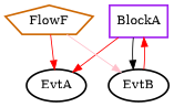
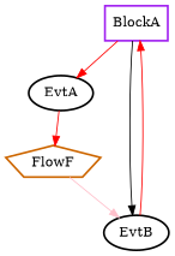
  digraph {
    node [bpid=8 color=black cpu=0 fid=1 fillcolor=white gid=5 pattern=A penwidth=2 shape=oval sid=2 style=filled toffs=0 tperiod=100000000 type=tmsg]
    edge [color=red type=defdst]
    BlockA [color=purple patexit=1 qlo=1 shape=rectangle type=block]
    EvtA [evtno=0 par=1]
    EvtB [evtno=0 par=2]
    FlowF [color=darkorange3 patentry=1 reps=5 shape=pentagon type=flow]
    BlockA -> EvtA
    BlockA -> EvtB [color=black type=altdst]
    EvtB -> BlockA
-   FlowF -> EvtA
+   EvtA -> FlowF
    FlowF -> EvtB [color=pink type=flowdst]
  }
